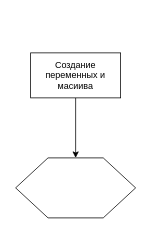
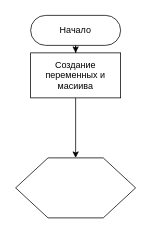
  <mxCell id="0" />
  <mxCell id="1" parent="0" />
+ <mxCell id="2" style="edgeStyle=orthogonalEdgeStyle;rounded=0;orthogonalLoop=1;jettySize=auto;html=1;entryX=0.5;entryY=0;entryDx=0;entryDy=0;" edge="1" parent="1" source="3" target="5"><mxGeometry relative="1" as="geometry" /></mxCell>
+ <mxCell id="3" value="Начало&lt;br&gt;" style="rounded=1;whiteSpace=wrap;html=1;fontSize=12;glass=0;strokeWidth=1;shadow=0;arcSize=50;" parent="1" vertex="1"><mxGeometry x="40" y="20" width="120" height="40" as="geometry" /></mxCell>
  <mxCell id="4" style="edgeStyle=orthogonalEdgeStyle;rounded=0;orthogonalLoop=1;jettySize=auto;html=1;entryX=0.5;entryY=0;entryDx=0;entryDy=0;" edge="1" parent="1" source="5" target="6"><mxGeometry relative="1" as="geometry"><mxPoint x="100" y="190" as="targetPoint" /></mxGeometry></mxCell>
  <mxCell id="5" value="Создание переменных и масиива" style="rounded=0;whiteSpace=wrap;html=1;" vertex="1" parent="1"><mxGeometry x="40" y="70" width="120" height="60" as="geometry" /></mxCell>
  <mxCell id="6" value="" style="verticalLabelPosition=bottom;verticalAlign=middle;html=1;shape=hexagon;perimeter=hexagonPerimeter2;arcSize=6;size=0.27;horizontal=1;" vertex="1" parent="1"><mxGeometry x="20" y="210" width="160" height="80" as="geometry" /></mxCell>
